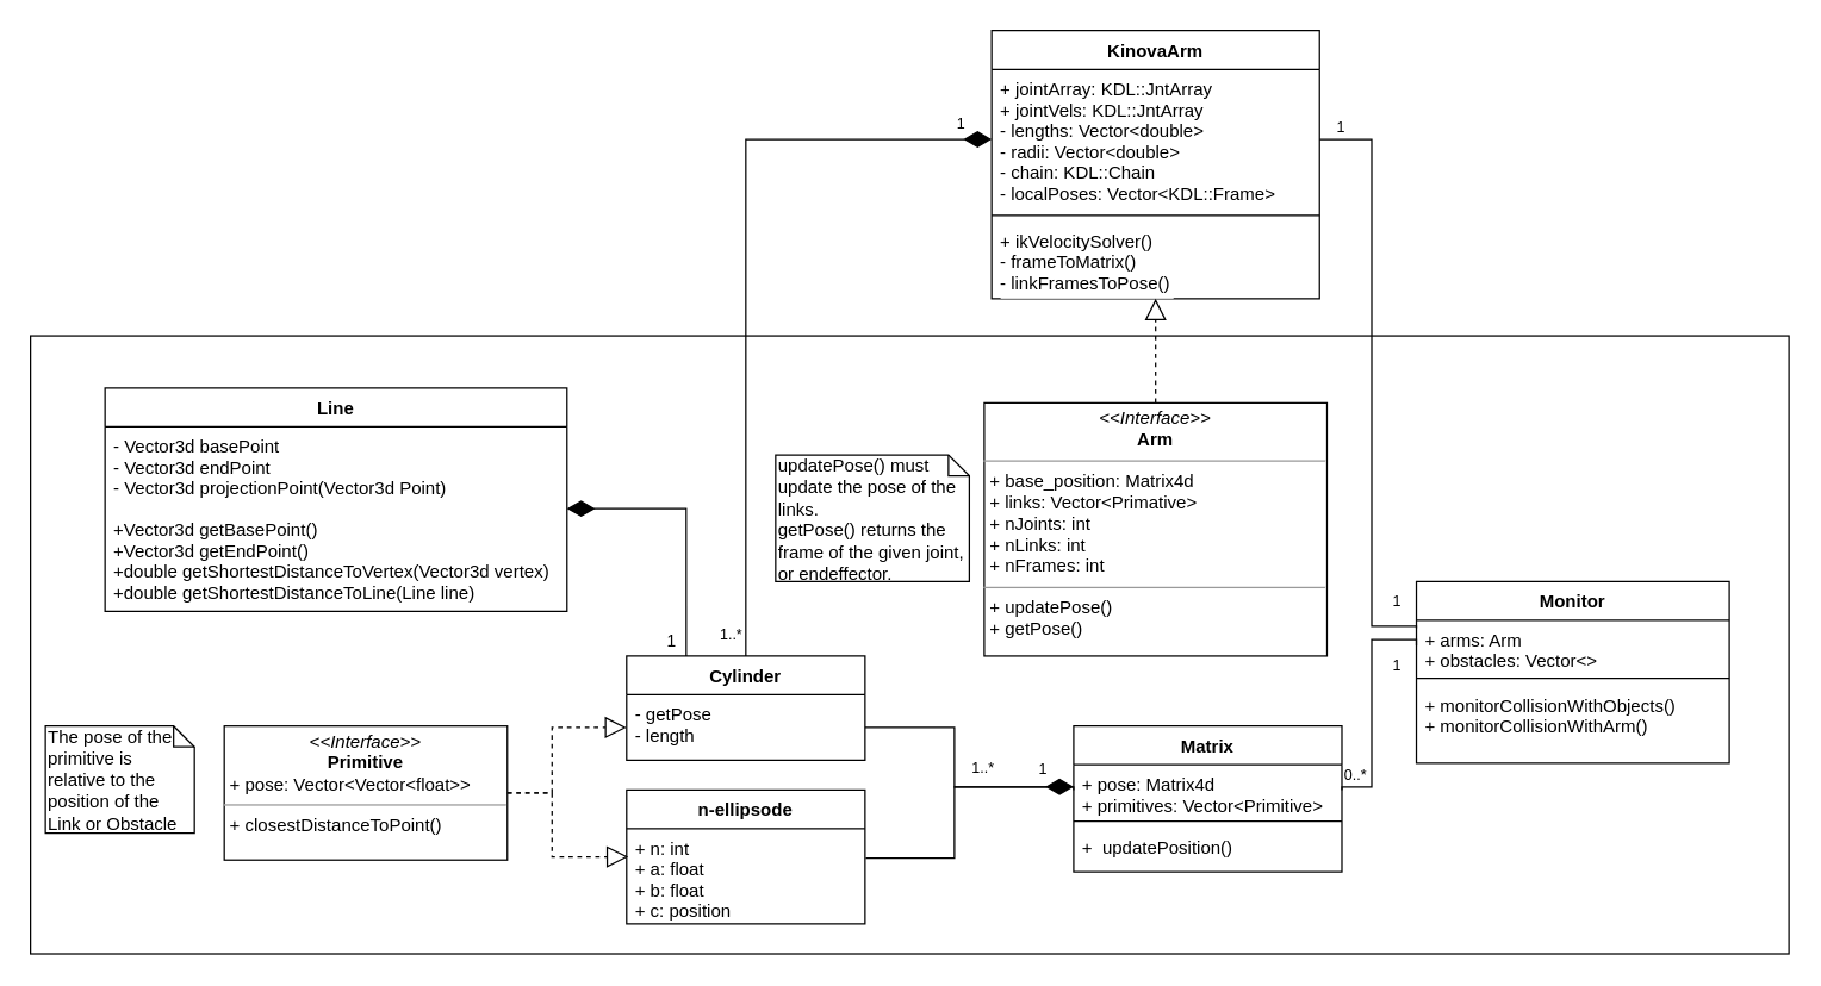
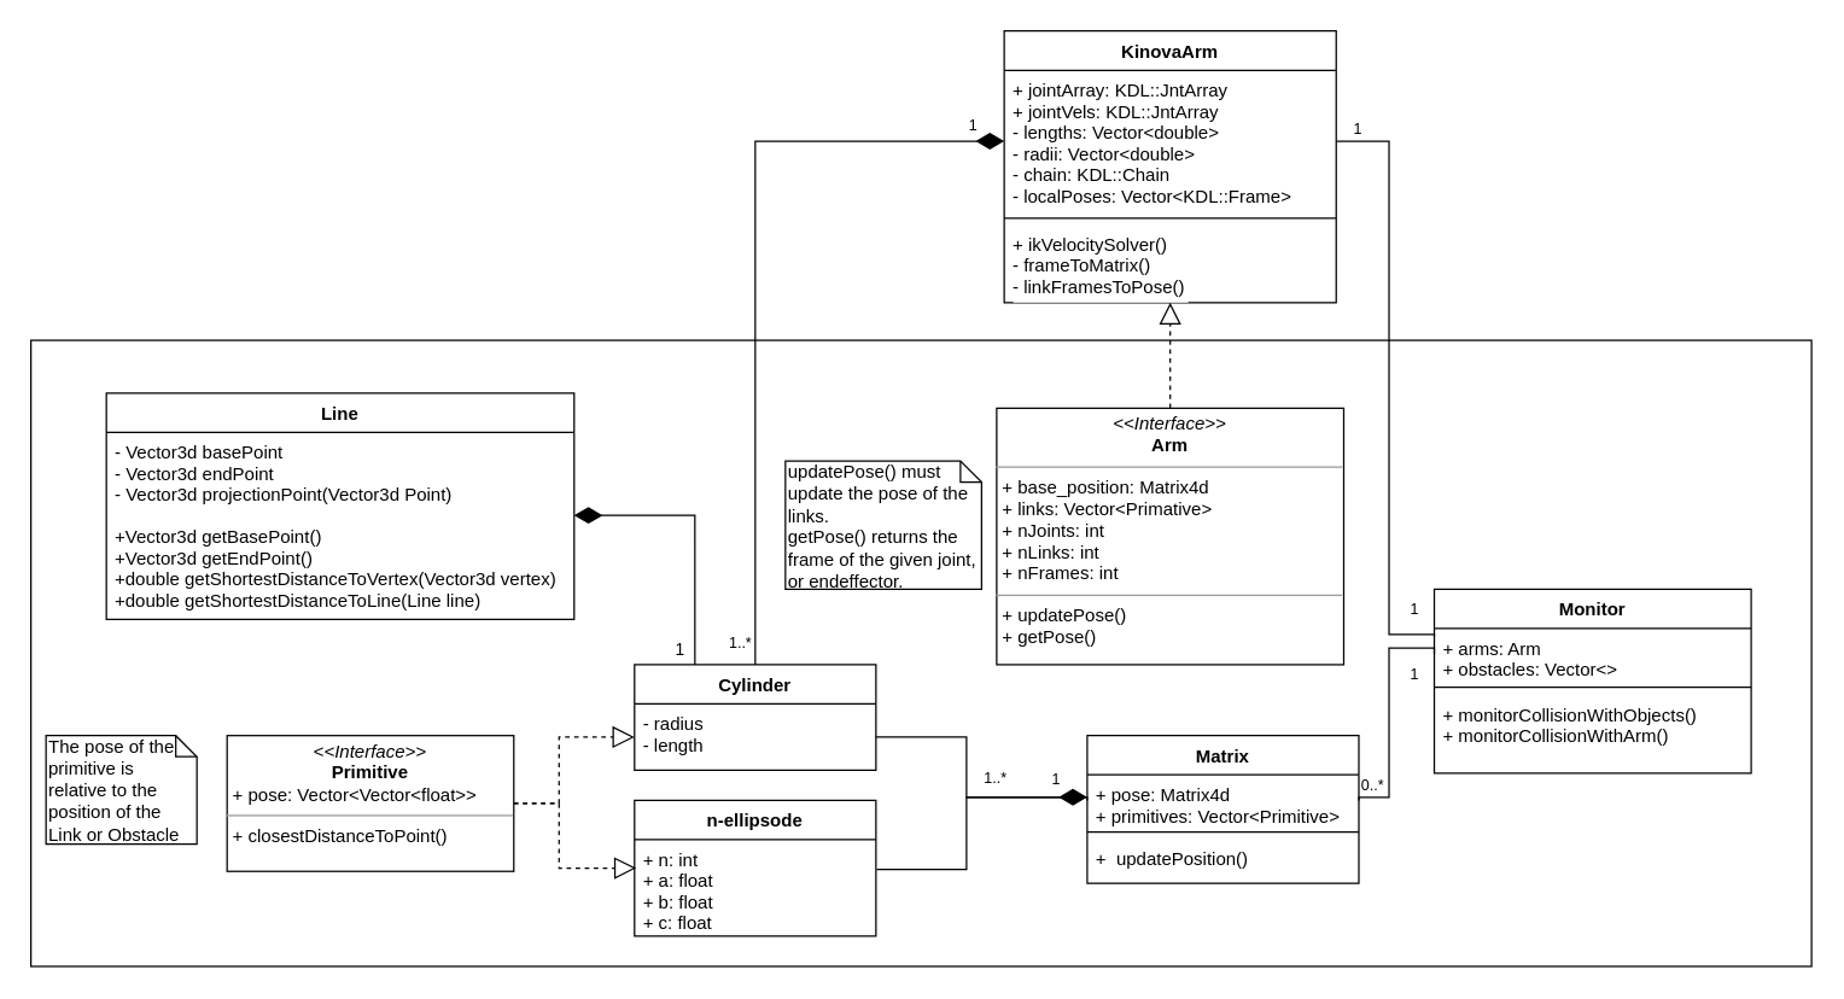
  <mxCell id="0" style=";html=1;" />
  <mxCell id="1" style=";html=1;" parent="0" />
  <mxCell id="2" value="" style="endArrow=none;endFill=0;html=1;edgeStyle=orthogonalEdgeStyle;align=left;verticalAlign=top;entryX=0;entryY=0.154;entryDx=0;entryDy=0;entryPerimeter=0;rounded=0;exitX=1;exitY=0.5;exitDx=0;exitDy=0;" parent="1" source="9" target="23" edge="1"><mxGeometry x="-1" relative="1" as="geometry"><mxPoint x="850" y="335" as="sourcePoint" /><mxPoint x="980" y="423" as="targetPoint" /><Array as="points"><mxPoint x="920" y="93" /><mxPoint x="920" y="420" /><mxPoint x="950" y="420" /></Array></mxGeometry></mxCell>
  <mxCell id="3" value="1" style="resizable=0;html=1;align=left;verticalAlign=bottom;labelBackgroundColor=#ffffff;fontSize=10;" parent="2" connectable="0" vertex="1"><mxGeometry x="-1" relative="1" as="geometry"><mxPoint x="10" as="offset" /></mxGeometry></mxCell>
  <mxCell id="4" value="" style="endArrow=none;html=1;edgeStyle=orthogonalEdgeStyle;exitX=1;exitY=0.5;exitDx=0;exitDy=0;entryX=0;entryY=0.5;entryDx=0;entryDy=0;rounded=0;" parent="1" source="34" target="23" edge="1"><mxGeometry relative="1" as="geometry"><mxPoint x="990" y="550" as="sourcePoint" /><mxPoint x="1150" y="550" as="targetPoint" /><Array as="points"><mxPoint x="920" y="528" /><mxPoint x="920" y="429" /></Array></mxGeometry></mxCell>
  <mxCell id="5" value="0..*" style="resizable=0;html=1;align=left;verticalAlign=bottom;labelBackgroundColor=#ffffff;fontSize=10;" parent="4" connectable="0" vertex="1"><mxGeometry x="-1" relative="1" as="geometry"><mxPoint y="-2" as="offset" /></mxGeometry></mxCell>
  <mxCell id="6" value="1" style="resizable=0;html=1;align=right;verticalAlign=bottom;labelBackgroundColor=#ffffff;fontSize=10;" parent="4" connectable="0" vertex="1"><mxGeometry x="1" relative="1" as="geometry"><mxPoint x="-10" y="21" as="offset" /></mxGeometry></mxCell>
  <mxCell id="7" value="1" style="resizable=0;html=1;align=right;verticalAlign=bottom;labelBackgroundColor=#ffffff;fontSize=10;" parent="1" connectable="0" vertex="1"><mxGeometry x="950" y="390" as="geometry"><mxPoint x="-10" y="21" as="offset" /></mxGeometry></mxCell>
  <mxCell id="8" value="KinovaArm" style="swimlane;fontStyle=1;align=center;verticalAlign=top;childLayout=stackLayout;horizontal=1;startSize=26;horizontalStack=0;resizeParent=1;resizeParentMax=0;resizeLast=0;collapsible=1;marginBottom=0;fillColor=#ffffff;" parent="1" vertex="1"><mxGeometry x="665" y="20" width="220" height="180" as="geometry"><mxRectangle x="735" y="360" width="100" height="26" as="alternateBounds" /></mxGeometry></mxCell>
  <mxCell id="9" value="+ jointArray: KDL::JntArray&#10;+ jointVels: KDL::JntArray&#10;- lengths: Vector&lt;double&gt;&#10;- radii: Vector&lt;double&gt;&#10;- chain: KDL::Chain&#10;- localPoses: Vector&lt;KDL::Frame&gt;" style="text;strokeColor=none;fillColor=none;align=left;verticalAlign=top;spacingLeft=4;spacingRight=4;overflow=hidden;rotatable=0;points=[[0,0.5],[1,0.5]];portConstraint=eastwest;" parent="8" vertex="1"><mxGeometry y="26" width="220" height="94" as="geometry" /></mxCell>
  <mxCell id="10" value="" style="line;strokeWidth=1;fillColor=none;align=left;verticalAlign=middle;spacingTop=-1;spacingLeft=3;spacingRight=3;rotatable=0;labelPosition=right;points=[];portConstraint=eastwest;" parent="8" vertex="1"><mxGeometry y="120" width="220" height="8" as="geometry" /></mxCell>
  <mxCell id="11" value="+ ikVelocitySolver()&#10;- frameToMatrix()&#10;- linkFramesToPose()&#10;" style="text;strokeColor=none;fillColor=none;align=left;verticalAlign=top;spacingLeft=4;spacingRight=4;overflow=hidden;rotatable=0;points=[[0,0.5],[1,0.5]];portConstraint=eastwest;labelBackgroundColor=#FFFFFF;fontColor=#000000;" parent="8" vertex="1"><mxGeometry y="128" width="220" height="52" as="geometry" /></mxCell>
  <mxCell id="12" value="1..*" style="resizable=0;html=1;align=left;verticalAlign=bottom;labelBackgroundColor=#ffffff;fontSize=10;direction=south;" parent="1" connectable="0" vertex="1"><mxGeometry x="650" y="523" as="geometry" /></mxCell>
  <mxCell id="13" value="1" style="resizable=0;html=1;align=left;verticalAlign=bottom;labelBackgroundColor=#ffffff;fontSize=10;" parent="1" connectable="0" vertex="1"><mxGeometry x="690" y="530" as="geometry"><mxPoint x="5" y="-6" as="offset" /></mxGeometry></mxCell>
  <mxCell id="14" value="" style="resizable=0;html=1;align=left;verticalAlign=bottom;labelBackgroundColor=#ffffff;fontSize=10;" parent="1" connectable="0" vertex="1"><mxGeometry x="470" y="420" as="geometry"><mxPoint x="12" y="12" as="offset" /></mxGeometry></mxCell>
  <mxCell id="15" value="1" style="resizable=0;html=1;align=left;verticalAlign=bottom;labelBackgroundColor=#ffffff;fontSize=10;" parent="1" connectable="0" vertex="1"><mxGeometry x="640" y="90" as="geometry" /></mxCell>
  <mxCell id="16" style="edgeStyle=orthogonalEdgeStyle;rounded=0;orthogonalLoop=1;jettySize=auto;html=1;entryX=0;entryY=0.5;entryDx=0;entryDy=0;dashed=1;endArrow=block;endFill=0;endSize=12;" parent="1" source="17" target="21" edge="1"><mxGeometry relative="1" as="geometry"><Array as="points"><mxPoint x="370" y="532" /><mxPoint x="370" y="488" /></Array></mxGeometry></mxCell>
  <mxCell id="17" value="&lt;p style=&quot;margin: 0px ; margin-top: 4px ; text-align: center&quot;&gt;&lt;i&gt;&amp;lt;&amp;lt;Interface&amp;gt;&amp;gt;&lt;/i&gt;&lt;br&gt;&lt;b&gt;Primitive&lt;/b&gt;&lt;/p&gt;&lt;p style=&quot;margin: 0px ; margin-left: 4px&quot;&gt;+ pose: Vector&amp;lt;Vector&amp;lt;float&amp;gt;&amp;gt;&lt;/p&gt;&lt;hr size=&quot;1&quot;&gt;&lt;p style=&quot;margin: 0px ; margin-left: 4px&quot;&gt;+ closestDistanceToPoint()&lt;/p&gt;" style="verticalAlign=top;align=left;overflow=fill;fontSize=12;fontFamily=Helvetica;html=1;" parent="1" vertex="1"><mxGeometry x="150" y="487" width="190" height="90" as="geometry" /></mxCell>
  <mxCell id="18" value="" style="endArrow=block;dashed=1;endFill=0;endSize=12;html=1;exitX=1;exitY=0.5;exitDx=0;exitDy=0;entryX=0.007;entryY=0.294;entryDx=0;entryDy=0;entryPerimeter=0;rounded=0;" parent="1" source="17" target="38" edge="1"><mxGeometry width="160" relative="1" as="geometry"><mxPoint x="300" y="548.5" as="sourcePoint" /><mxPoint x="420" y="565" as="targetPoint" /><Array as="points"><mxPoint x="370" y="532" /><mxPoint x="370" y="570" /><mxPoint x="370" y="575" /></Array></mxGeometry></mxCell>
  <mxCell id="19" value="1" style="edgeStyle=orthogonalEdgeStyle;rounded=0;orthogonalLoop=1;jettySize=auto;html=1;endArrow=diamondThin;endFill=1;endSize=16;" parent="1" edge="1"><mxGeometry x="0.223" y="89" relative="1" as="geometry"><mxPoint x="460.034" y="441" as="sourcePoint" /><mxPoint x="380" y="341" as="targetPoint" /><Array as="points"><mxPoint x="460" y="341" /></Array><mxPoint as="offset" /></mxGeometry></mxCell>
  <mxCell id="20" value="Cylinder" style="swimlane;fontStyle=1;align=center;verticalAlign=top;childLayout=stackLayout;horizontal=1;startSize=26;horizontalStack=0;resizeParent=1;resizeParentMax=0;resizeLast=0;collapsible=1;marginBottom=0;" parent="1" vertex="1"><mxGeometry x="420" y="440" width="160" height="70" as="geometry" /></mxCell>
- <mxCell id="21" value="- getPose&#10;- length" style="text;strokeColor=none;fillColor=none;align=left;verticalAlign=top;spacingLeft=4;spacingRight=4;overflow=hidden;rotatable=0;points=[[0,0.5],[1,0.5]];portConstraint=eastwest;" parent="20" vertex="1"><mxGeometry y="26" width="160" height="44" as="geometry" /></mxCell>
+ <mxCell id="21" value="- radius&#10;- length" style="text;strokeColor=none;fillColor=none;align=left;verticalAlign=top;spacingLeft=4;spacingRight=4;overflow=hidden;rotatable=0;points=[[0,0.5],[1,0.5]];portConstraint=eastwest;" parent="20" vertex="1"><mxGeometry y="26" width="160" height="44" as="geometry" /></mxCell>
  <mxCell id="22" value="Monitor" style="swimlane;fontStyle=1;align=center;verticalAlign=top;childLayout=stackLayout;horizontal=1;startSize=26;horizontalStack=0;resizeParent=1;resizeParentMax=0;resizeLast=0;collapsible=1;marginBottom=0;" parent="1" vertex="1"><mxGeometry x="950" y="390" width="210" height="122" as="geometry"><mxRectangle x="560" y="370" width="60" height="26" as="alternateBounds" /></mxGeometry></mxCell>
  <mxCell id="23" value="+ arms: Arm&#10;+ obstacles: Vector&lt;&gt;" style="text;strokeColor=none;fillColor=none;align=left;verticalAlign=top;spacingLeft=4;spacingRight=4;overflow=hidden;rotatable=0;points=[[0,0.5],[1,0.5]];portConstraint=eastwest;" parent="22" vertex="1"><mxGeometry y="26" width="210" height="34" as="geometry" /></mxCell>
  <mxCell id="24" value="" style="line;strokeWidth=1;fillColor=none;align=left;verticalAlign=middle;spacingTop=-1;spacingLeft=3;spacingRight=3;rotatable=0;labelPosition=right;points=[];portConstraint=eastwest;" parent="22" vertex="1"><mxGeometry y="60" width="210" height="10" as="geometry" /></mxCell>
  <mxCell id="25" value="+ monitorCollisionWithObjects()&#10;+ monitorCollisionWithArm()" style="text;strokeColor=none;fillColor=none;align=left;verticalAlign=top;spacingLeft=4;spacingRight=4;overflow=hidden;rotatable=0;points=[[0,0.5],[1,0.5]];portConstraint=eastwest;" parent="22" vertex="1"><mxGeometry y="70" width="210" height="52" as="geometry" /></mxCell>
  <mxCell id="26" value="The pose of the primitive is relative to the position of the Link or Obstacle" style="shape=note;whiteSpace=wrap;html=1;size=14;verticalAlign=top;align=left;spacingTop=-6;" parent="1" vertex="1"><mxGeometry x="30" y="487" width="100" height="72" as="geometry" /></mxCell>
  <mxCell id="27" value="" style="endArrow=diamondThin;endFill=1;endSize=16;html=1;exitX=1;exitY=0.5;exitDx=0;exitDy=0;rounded=0;entryX=0;entryY=0.435;entryDx=0;entryDy=0;entryPerimeter=0;" parent="1" source="21" target="34" edge="1"><mxGeometry width="160" relative="1" as="geometry"><mxPoint x="610" y="480" as="sourcePoint" /><mxPoint x="690" y="550" as="targetPoint" /><Array as="points"><mxPoint x="640" y="488" /><mxPoint x="640" y="528" /></Array></mxGeometry></mxCell>
  <mxCell id="28" value="" style="endArrow=none;html=1;edgeStyle=orthogonalEdgeStyle;exitX=1.003;exitY=0.308;exitDx=0;exitDy=0;rounded=0;exitPerimeter=0;endSize=12;" parent="1" source="38" edge="1"><mxGeometry relative="1" as="geometry"><mxPoint x="580" y="565" as="sourcePoint" /><mxPoint x="720" y="530" as="targetPoint" /><Array as="points"><mxPoint x="640" y="576" /><mxPoint x="640" y="528" /><mxPoint x="720" y="528" /></Array></mxGeometry></mxCell>
  <mxCell id="29" value="&lt;p style=&quot;margin: 4px 0px 0px ; text-align: center&quot;&gt;&lt;i&gt;&amp;lt;&amp;lt;Interface&amp;gt;&amp;gt;&lt;/i&gt;&lt;br&gt;&lt;b&gt;Arm&lt;/b&gt;&lt;/p&gt;&lt;hr size=&quot;1&quot;&gt;&lt;p style=&quot;margin: 0px 0px 0px 4px&quot;&gt;+ base_position: Matrix4d&lt;br style=&quot;padding: 0px ; margin: 0px&quot;&gt;+ links: Vector&amp;lt;Primative&amp;gt;&lt;br&gt;&lt;/p&gt;&lt;p style=&quot;margin: 0px 0px 0px 4px&quot;&gt;+ nJoints: int&lt;/p&gt;&lt;p style=&quot;margin: 0px 0px 0px 4px&quot;&gt;+ nLinks: int&lt;/p&gt;&lt;p style=&quot;margin: 0px 0px 0px 4px&quot;&gt;+ nFrames: int&lt;/p&gt;&lt;hr size=&quot;1&quot;&gt;&lt;p style=&quot;margin: 0px 0px 0px 4px&quot;&gt;+ updatePose()&lt;br&gt;&lt;/p&gt;&lt;p style=&quot;margin: 0px 0px 0px 4px&quot;&gt;+ getPose()&lt;/p&gt;" style="verticalAlign=top;align=left;overflow=fill;fontSize=12;fontFamily=Helvetica;html=1;" parent="1" vertex="1"><mxGeometry x="660" y="270" width="230" height="170" as="geometry" /></mxCell>
  <mxCell id="30" value="" style="endArrow=block;dashed=1;endFill=0;endSize=12;html=1;exitX=0.5;exitY=0;exitDx=0;exitDy=0;entryX=0.5;entryY=1;entryDx=0;entryDy=0;" parent="1" source="29" target="8" edge="1"><mxGeometry width="160" relative="1" as="geometry"><mxPoint x="700" y="250" as="sourcePoint" /><mxPoint x="810" y="240" as="targetPoint" /></mxGeometry></mxCell>
  <mxCell id="31" value="updatePose() must update the pose of the links.&lt;br&gt;getPose() returns the frame of the given joint, or endeffector." style="shape=note;whiteSpace=wrap;html=1;size=14;verticalAlign=top;align=left;spacingTop=-6;" parent="1" vertex="1"><mxGeometry x="520" y="305" width="130" height="85" as="geometry" /></mxCell>
  <mxCell id="32" value="&lt;meta http-equiv=&quot;content-type&quot; content=&quot;text/html; charset=utf-8&quot;&gt;&lt;span style=&quot;color: rgb(0, 0, 0); font-family: Helvetica; font-size: 10px; font-style: normal; font-variant-ligatures: normal; font-variant-caps: normal; font-weight: 400; letter-spacing: normal; orphans: 2; text-align: left; text-indent: 0px; text-transform: none; widows: 2; word-spacing: 0px; -webkit-text-stroke-width: 0px; background-color: rgb(255, 255, 255); text-decoration-style: initial; text-decoration-color: initial; float: none; display: inline !important;&quot;&gt;1..*&lt;/span&gt;" style="endArrow=diamondThin;endFill=1;endSize=16;html=1;exitX=0.5;exitY=0;exitDx=0;exitDy=0;rounded=0;edgeStyle=orthogonalEdgeStyle;entryX=0;entryY=0.5;entryDx=0;entryDy=0;" parent="1" source="20" target="9" edge="1"><mxGeometry x="-0.941" y="10" width="160" relative="1" as="geometry"><mxPoint x="580" y="340" as="sourcePoint" /><mxPoint x="670" y="340" as="targetPoint" /><Array as="points"><mxPoint x="500" y="93" /></Array><mxPoint as="offset" /></mxGeometry></mxCell>
  <mxCell id="33" value="Matrix" style="swimlane;fontStyle=1;align=center;verticalAlign=top;childLayout=stackLayout;horizontal=1;startSize=26;horizontalStack=0;resizeParent=1;resizeParentMax=0;resizeLast=0;collapsible=1;marginBottom=0;" parent="1" vertex="1"><mxGeometry x="720" y="487" width="180" height="98" as="geometry"><mxRectangle x="760" y="590" width="80" height="26" as="alternateBounds" /></mxGeometry></mxCell>
  <mxCell id="34" value="+ pose: Matrix4d&#10;+ primitives: Vector&lt;Primitive&gt;" style="text;strokeColor=none;fillColor=none;align=left;verticalAlign=top;spacingLeft=4;spacingRight=4;overflow=hidden;rotatable=0;points=[[0,0.5],[1,0.5]];portConstraint=eastwest;" parent="33" vertex="1"><mxGeometry y="26" width="180" height="34" as="geometry" /></mxCell>
  <mxCell id="35" value="" style="line;strokeWidth=1;fillColor=none;align=left;verticalAlign=middle;spacingTop=-1;spacingLeft=3;spacingRight=3;rotatable=0;labelPosition=right;points=[];portConstraint=eastwest;" parent="33" vertex="1"><mxGeometry y="60" width="180" height="8" as="geometry" /></mxCell>
  <mxCell id="36" value="+  updatePosition()" style="text;strokeColor=none;fillColor=none;align=left;verticalAlign=top;spacingLeft=4;spacingRight=4;overflow=hidden;rotatable=0;points=[[0,0.5],[1,0.5]];portConstraint=eastwest;" parent="33" vertex="1"><mxGeometry y="68" width="180" height="30" as="geometry" /></mxCell>
  <mxCell id="37" value="n-ellipsode" style="swimlane;fontStyle=1;align=center;verticalAlign=top;childLayout=stackLayout;horizontal=1;startSize=26;horizontalStack=0;resizeParent=1;resizeParentMax=0;resizeLast=0;collapsible=1;marginBottom=0;" parent="1" vertex="1"><mxGeometry x="420" y="530" width="160" height="90" as="geometry" /></mxCell>
- <mxCell id="38" value="+ n: int&#10;+ a: float&#10;+ b: float&#10;+ c: position" style="text;strokeColor=none;fillColor=none;align=left;verticalAlign=top;spacingLeft=4;spacingRight=4;overflow=hidden;rotatable=0;points=[[0,0.5],[1,0.5]];portConstraint=eastwest;" parent="37" vertex="1"><mxGeometry y="26" width="160" height="64" as="geometry" /></mxCell>
+ <mxCell id="38" value="+ n: int&#10;+ a: float&#10;+ b: float&#10;+ c: float" style="text;strokeColor=none;fillColor=none;align=left;verticalAlign=top;spacingLeft=4;spacingRight=4;overflow=hidden;rotatable=0;points=[[0,0.5],[1,0.5]];portConstraint=eastwest;" parent="37" vertex="1"><mxGeometry y="26" width="160" height="64" as="geometry" /></mxCell>
  <mxCell id="39" value="Line" style="swimlane;fontStyle=1;align=center;verticalAlign=top;childLayout=stackLayout;horizontal=1;startSize=26;horizontalStack=0;resizeParent=1;resizeParentMax=0;resizeLast=0;collapsible=1;marginBottom=0;" parent="1" vertex="1"><mxGeometry x="70" y="260" width="310" height="150" as="geometry"><mxRectangle x="390" y="730" width="60" height="26" as="alternateBounds" /></mxGeometry></mxCell>
  <mxCell id="40" value="- Vector3d basePoint&#10;- Vector3d endPoint&#10;- Vector3d projectionPoint(Vector3d Point)&#10;&#10;+Vector3d getBasePoint()&#10;+Vector3d getEndPoint()&#10;+double getShortestDistanceToVertex(Vector3d vertex)&#10;+double getShortestDistanceToLine(Line line)" style="text;strokeColor=none;fillColor=none;align=left;verticalAlign=top;spacingLeft=4;spacingRight=4;overflow=hidden;rotatable=0;points=[[0,0.5],[1,0.5]];portConstraint=eastwest;" parent="39" vertex="1"><mxGeometry y="26" width="310" height="124" as="geometry" /></mxCell>
  <mxCell id="41" value="" style="group" vertex="1" connectable="0" parent="1"><mxGeometry x="20" y="185" width="1180" height="455" as="geometry" /></mxCell>
  <mxCell id="42" value="" style="rounded=0;whiteSpace=wrap;html=1;fillColor=none;" parent="41" vertex="1"><mxGeometry y="40" width="1180" height="415" as="geometry" /></mxCell>
